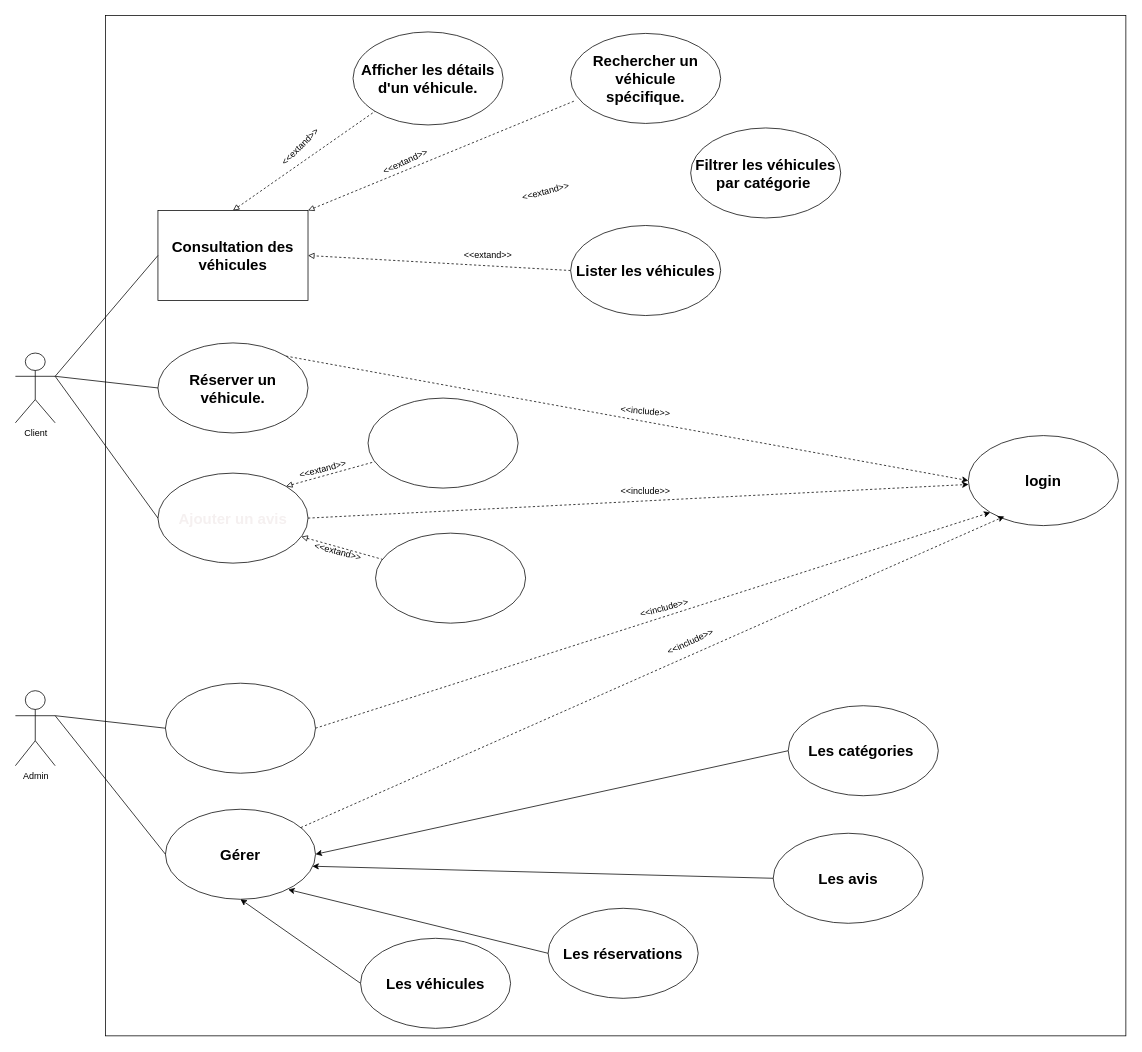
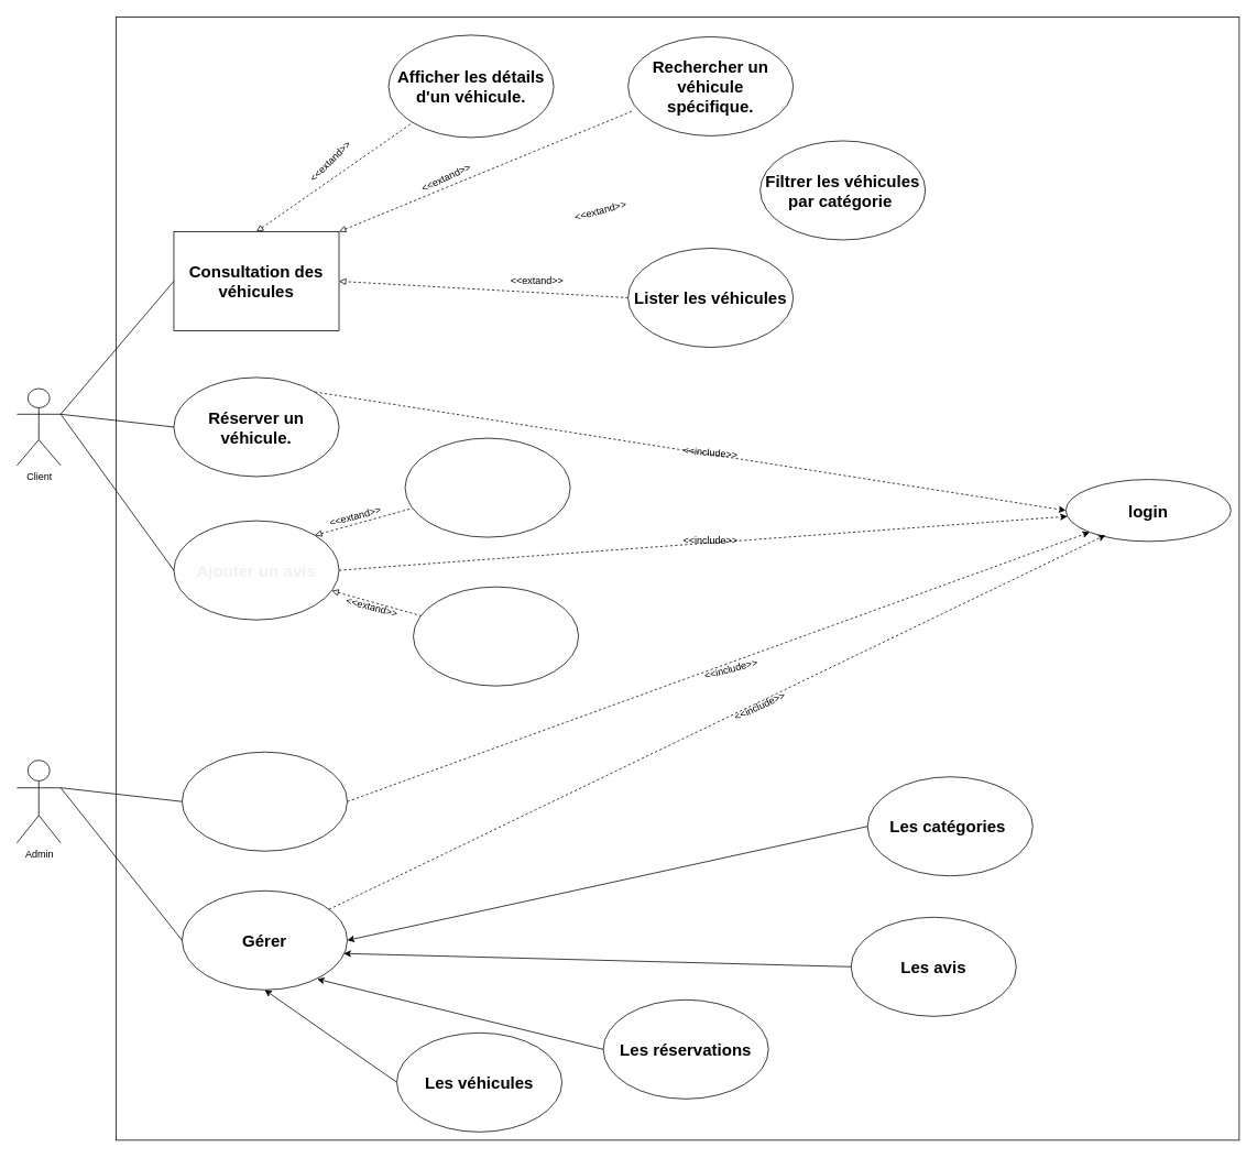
  <mxCell id="0" />
  <mxCell id="1" parent="0" />
  <mxCell id="2" value="Client" style="shape=umlActor;verticalLabelPosition=bottom;verticalAlign=top;html=1;outlineConnect=0;" parent="1" vertex="1"><mxGeometry x="20" y="470" width="53" height="93" as="geometry" /></mxCell>
  <mxCell id="3" value="Admin" style="shape=umlActor;verticalLabelPosition=bottom;verticalAlign=top;html=1;outlineConnect=0;" parent="1" vertex="1"><mxGeometry x="20" y="920" width="53" height="100" as="geometry" /></mxCell>
  <mxCell id="4" value="&lt;div&gt;&lt;br/&gt;&lt;/div&gt;" style="whiteSpace=wrap;html=1;aspect=fixed;" parent="1" vertex="1"><mxGeometry x="140" y="20" width="1360" height="1360" as="geometry" /></mxCell>
  <mxCell id="5" style="rounded=0;orthogonalLoop=1;jettySize=auto;html=1;exitX=0.5;exitY=0;exitDx=0;exitDy=0;entryX=0;entryY=1;entryDx=0;entryDy=0;dashed=1;endArrow=none;endFill=0;startArrow=block;startFill=0;" parent="1" source="7" target="8" edge="1"><mxGeometry relative="1" as="geometry" /></mxCell>
  <mxCell id="6" style="rounded=0;orthogonalLoop=1;jettySize=auto;html=1;exitX=1;exitY=0;exitDx=0;exitDy=0;entryX=0.03;entryY=0.747;entryDx=0;entryDy=0;dashed=1;entryPerimeter=0;endArrow=none;endFill=0;startArrow=block;startFill=0;" parent="1" source="7" target="9" edge="1"><mxGeometry relative="1" as="geometry" /></mxCell>
  <mxCell id="7" value="&lt;b&gt;&lt;font style=&quot;font-size: 20px;&quot;&gt;Consultation des véhicules&lt;/font&gt;&lt;/b&gt;" style="whiteSpace=wrap;html=1;rounded=0;" parent="1" vertex="1"><mxGeometry x="210" y="280" width="200" height="120" as="geometry" /></mxCell>
  <mxCell id="8" value="&lt;b&gt;&lt;font style=&quot;font-size: 20px;&quot;&gt;Afficher les détails d'un véhicule.&lt;/font&gt;&lt;/b&gt;" style="ellipse;whiteSpace=wrap;html=1;" parent="1" vertex="1"><mxGeometry x="470" y="42" width="200" height="124" as="geometry" /></mxCell>
  <mxCell id="9" value="&lt;b&gt;&lt;font style=&quot;font-size: 20px;&quot;&gt;Rechercher un véhicule &lt;br&gt;spécifique.&lt;/font&gt;&lt;/b&gt;" style="ellipse;whiteSpace=wrap;html=1;" parent="1" vertex="1"><mxGeometry x="760" y="44" width="200" height="120" as="geometry" /></mxCell>
  <mxCell id="10" value="&lt;b&gt;&lt;font style=&quot;font-size: 20px;&quot;&gt;Filtrer les véhicules par catégorie&amp;nbsp;&lt;/font&gt;&lt;/b&gt;" style="ellipse;whiteSpace=wrap;html=1;" parent="1" vertex="1"><mxGeometry x="920" y="170" width="200" height="120" as="geometry" /></mxCell>
  <mxCell id="11" style="rounded=0;orthogonalLoop=1;jettySize=auto;html=1;exitX=0;exitY=0.5;exitDx=0;exitDy=0;entryX=1;entryY=0.5;entryDx=0;entryDy=0;dashed=1;endArrow=block;endFill=0;" parent="1" source="12" target="7" edge="1"><mxGeometry relative="1" as="geometry" /></mxCell>
  <mxCell id="12" value="&lt;b&gt;&lt;font style=&quot;font-size: 20px;&quot;&gt;Lister les véhicules&lt;/font&gt;&lt;/b&gt;" style="ellipse;whiteSpace=wrap;html=1;" parent="1" vertex="1"><mxGeometry x="760" y="300" width="200" height="120" as="geometry" /></mxCell>
  <mxCell id="13" style="rounded=0;orthogonalLoop=1;jettySize=auto;html=1;exitX=1;exitY=0;exitDx=0;exitDy=0;entryX=0;entryY=0.5;entryDx=0;entryDy=0;dashed=1;" parent="1" source="14" target="24" edge="1"><mxGeometry relative="1" as="geometry" /></mxCell>
  <mxCell id="14" value="&lt;b&gt;&lt;font style=&quot;font-size: 20px;&quot;&gt;Réserver un véhicule.&lt;/font&gt;&lt;/b&gt;" style="ellipse;whiteSpace=wrap;html=1;" parent="1" vertex="1"><mxGeometry x="210" y="456.5" width="200" height="120" as="geometry" /></mxCell>
  <mxCell id="15" style="rounded=0;orthogonalLoop=1;jettySize=auto;html=1;exitX=1;exitY=0;exitDx=0;exitDy=0;dashed=1;endArrow=none;endFill=0;startArrow=block;startFill=0;" parent="1" source="18" target="19" edge="1"><mxGeometry relative="1" as="geometry" /></mxCell>
  <mxCell id="16" style="rounded=0;orthogonalLoop=1;jettySize=auto;html=1;dashed=1;endArrow=none;endFill=0;startArrow=block;startFill=0;" parent="1" source="18" target="20" edge="1"><mxGeometry relative="1" as="geometry" /></mxCell>
  <mxCell id="17" style="rounded=0;orthogonalLoop=1;jettySize=auto;html=1;exitX=1;exitY=0.5;exitDx=0;exitDy=0;dashed=1;" parent="1" source="18" target="24" edge="1"><mxGeometry relative="1" as="geometry" /></mxCell>
  <mxCell id="18" value="&lt;div style=&quot;text-align: start;&quot;&gt;&lt;b style=&quot;&quot;&gt;&lt;font color=&quot;#f5f0f0&quot; style=&quot;background-color: transparent; font-size: 20px;&quot;&gt;Ajouter un avis&lt;/font&gt;&lt;/b&gt;&lt;/div&gt;" style="ellipse;whiteSpace=wrap;html=1;" parent="1" vertex="1"><mxGeometry x="210" y="630" width="200" height="120" as="geometry" /></mxCell>
  <mxCell id="19" value="&lt;div style=&quot;text-align: start;&quot;&gt;&lt;b style=&quot;&quot;&gt;&lt;font color=&quot;#ffffff&quot; style=&quot;background-color: transparent; font-size: 20px;&quot;&gt;Modifier un avis&lt;/font&gt;&lt;/b&gt;&lt;/div&gt;" style="ellipse;whiteSpace=wrap;html=1;" parent="1" vertex="1"><mxGeometry x="490" y="530" width="200" height="120" as="geometry" /></mxCell>
  <mxCell id="20" value="&lt;div style=&quot;text-align: start;&quot;&gt;&lt;b style=&quot;&quot;&gt;&lt;font color=&quot;#ffffff&quot; style=&quot;background-color: transparent; font-size: 20px;&quot;&gt;Supprimer un avis&lt;/font&gt;&lt;/b&gt;&lt;/div&gt;" style="ellipse;whiteSpace=wrap;html=1;" parent="1" vertex="1"><mxGeometry x="500" y="710" width="200" height="120" as="geometry" /></mxCell>
  <mxCell id="21" style="rounded=0;orthogonalLoop=1;jettySize=auto;html=1;exitX=1;exitY=0.333;exitDx=0;exitDy=0;exitPerimeter=0;entryX=0;entryY=0.5;entryDx=0;entryDy=0;endArrow=none;endFill=0;" parent="1" source="2" target="7" edge="1"><mxGeometry relative="1" as="geometry" /></mxCell>
  <mxCell id="22" style="rounded=0;orthogonalLoop=1;jettySize=auto;html=1;exitX=1;exitY=0.333;exitDx=0;exitDy=0;exitPerimeter=0;entryX=0;entryY=0.5;entryDx=0;entryDy=0;endArrow=none;endFill=0;" parent="1" source="2" target="18" edge="1"><mxGeometry relative="1" as="geometry" /></mxCell>
  <mxCell id="23" style="rounded=0;orthogonalLoop=1;jettySize=auto;html=1;exitX=1;exitY=0.333;exitDx=0;exitDy=0;exitPerimeter=0;entryX=0;entryY=0.5;entryDx=0;entryDy=0;endArrow=none;endFill=0;" parent="1" source="2" target="14" edge="1"><mxGeometry relative="1" as="geometry" /></mxCell>
- <mxCell id="24" value="&lt;b&gt;&lt;font style=&quot;font-size: 20px;&quot;&gt;login&lt;/font&gt;&lt;/b&gt;" style="ellipse;whiteSpace=wrap;html=1;" parent="1" vertex="1"><mxGeometry x="1290" y="580" width="200" height="120" as="geometry" /></mxCell>
+ <mxCell id="24" value="&lt;b&gt;&lt;font style=&quot;font-size: 20px;&quot;&gt;login&lt;/font&gt;&lt;/b&gt;" style="ellipse;whiteSpace=wrap;html=1;" parent="1" vertex="1"><mxGeometry x="1290" y="580" width="200" height="75" as="geometry" /></mxCell>
  <mxCell id="25" style="rounded=0;orthogonalLoop=1;jettySize=auto;html=1;exitX=1;exitY=0.5;exitDx=0;exitDy=0;entryX=0;entryY=1;entryDx=0;entryDy=0;dashed=1;" parent="1" source="26" target="24" edge="1"><mxGeometry relative="1" as="geometry" /></mxCell>
  <mxCell id="26" value="&lt;div style=&quot;&quot;&gt;&lt;b style=&quot;&quot;&gt;&lt;font color=&quot;#ffffff&quot; style=&quot;background-color: transparent; font-size: 20px;&quot;&gt;Ajouter véhicule/catégorie&lt;/font&gt;&lt;/b&gt;&lt;/div&gt;" style="ellipse;whiteSpace=wrap;html=1;align=center;" parent="1" vertex="1"><mxGeometry x="220" y="910" width="200" height="120" as="geometry" /></mxCell>
  <mxCell id="27" value="&lt;div style=&quot;&quot;&gt;&lt;b style=&quot;color: light-dark(rgb(0, 0, 0), rgb(255, 255, 255));&quot;&gt;&lt;font style=&quot;background-color: transparent; font-size: 20px;&quot;&gt;Gérer&lt;/font&gt;&lt;/b&gt;&lt;/div&gt;" style="ellipse;whiteSpace=wrap;html=1;align=center;" parent="1" vertex="1"><mxGeometry x="220" y="1078" width="200" height="120" as="geometry" /></mxCell>
  <mxCell id="28" style="rounded=0;orthogonalLoop=1;jettySize=auto;html=1;exitX=0;exitY=0.5;exitDx=0;exitDy=0;entryX=1;entryY=0.5;entryDx=0;entryDy=0;endArrow=classic;endFill=1;startArrow=none;startFill=0;" parent="1" source="29" target="27" edge="1"><mxGeometry relative="1" as="geometry" /></mxCell>
  <mxCell id="29" value="&lt;div style=&quot;&quot;&gt;&lt;b&gt;&lt;font style=&quot;font-size: 20px;&quot;&gt;Les catégories&amp;nbsp;&lt;/font&gt;&lt;/b&gt;&lt;/div&gt;" style="ellipse;whiteSpace=wrap;html=1;align=center;" parent="1" vertex="1"><mxGeometry x="1050" y="940" width="200" height="120" as="geometry" /></mxCell>
  <mxCell id="30" value="&lt;div style=&quot;&quot;&gt;&lt;b&gt;&lt;font style=&quot;font-size: 20px;&quot;&gt;Les avis&lt;/font&gt;&lt;/b&gt;&lt;/div&gt;" style="ellipse;whiteSpace=wrap;html=1;align=center;" parent="1" vertex="1"><mxGeometry x="1030" y="1110" width="200" height="120" as="geometry" /></mxCell>
  <mxCell id="31" value="&lt;div style=&quot;&quot;&gt;&lt;b&gt;&lt;font style=&quot;font-size: 20px;&quot;&gt;Les réservations&lt;/font&gt;&lt;/b&gt;&lt;/div&gt;" style="ellipse;whiteSpace=wrap;html=1;align=center;" parent="1" vertex="1"><mxGeometry x="730" y="1210" width="200" height="120" as="geometry" /></mxCell>
  <mxCell id="32" style="rounded=0;orthogonalLoop=1;jettySize=auto;html=1;exitX=0;exitY=0.5;exitDx=0;exitDy=0;entryX=0.5;entryY=1;entryDx=0;entryDy=0;endArrow=classic;endFill=1;" parent="1" source="33" target="27" edge="1"><mxGeometry relative="1" as="geometry" /></mxCell>
  <mxCell id="33" value="&lt;div style=&quot;&quot;&gt;&lt;b&gt;&lt;font style=&quot;font-size: 20px;&quot;&gt;Les véhicules&lt;/font&gt;&lt;/b&gt;&lt;/div&gt;" style="ellipse;whiteSpace=wrap;html=1;align=center;" parent="1" vertex="1"><mxGeometry x="480" y="1250" width="200" height="120" as="geometry" /></mxCell>
  <mxCell id="34" style="rounded=0;orthogonalLoop=1;jettySize=auto;html=1;entryX=0.24;entryY=0.898;entryDx=0;entryDy=0;entryPerimeter=0;dashed=1;" parent="1" source="27" target="24" edge="1"><mxGeometry relative="1" as="geometry" /></mxCell>
  <mxCell id="35" style="rounded=0;orthogonalLoop=1;jettySize=auto;html=1;exitX=0;exitY=0.5;exitDx=0;exitDy=0;entryX=0.979;entryY=0.633;entryDx=0;entryDy=0;entryPerimeter=0;endArrow=classic;endFill=1;" parent="1" source="30" target="27" edge="1"><mxGeometry relative="1" as="geometry" /></mxCell>
  <mxCell id="36" style="rounded=0;orthogonalLoop=1;jettySize=auto;html=1;exitX=0;exitY=0.5;exitDx=0;exitDy=0;entryX=0.818;entryY=0.891;entryDx=0;entryDy=0;entryPerimeter=0;endArrow=classic;endFill=1;" parent="1" source="31" target="27" edge="1"><mxGeometry relative="1" as="geometry" /></mxCell>
  <mxCell id="37" value="&amp;lt;&amp;lt;include&amp;gt;&amp;gt;" style="text;html=1;align=center;verticalAlign=middle;whiteSpace=wrap;rounded=0;rotation=-15;" parent="1" vertex="1"><mxGeometry x="855" y="795" width="60" height="30" as="geometry" /></mxCell>
  <mxCell id="38" value="&amp;lt;&amp;lt;include&amp;gt;&amp;gt;" style="text;html=1;align=center;verticalAlign=middle;whiteSpace=wrap;rounded=0;rotation=-25;" parent="1" vertex="1"><mxGeometry x="890" y="840" width="60" height="30" as="geometry" /></mxCell>
  <mxCell id="39" value="&amp;lt;&amp;lt;include&amp;gt;&amp;gt;" style="text;html=1;align=center;verticalAlign=middle;whiteSpace=wrap;rounded=0;rotation=5;" parent="1" vertex="1"><mxGeometry x="830" y="533" width="60" height="30" as="geometry" /></mxCell>
  <mxCell id="40" value="&amp;lt;&amp;lt;include&amp;gt;&amp;gt;" style="text;html=1;align=center;verticalAlign=middle;whiteSpace=wrap;rounded=0;rotation=0;" parent="1" vertex="1"><mxGeometry x="830" y="640" width="60" height="30" as="geometry" /></mxCell>
  <mxCell id="41" style="rounded=0;orthogonalLoop=1;jettySize=auto;html=1;exitX=1;exitY=0.333;exitDx=0;exitDy=0;exitPerimeter=0;entryX=0;entryY=0.5;entryDx=0;entryDy=0;endArrow=none;endFill=0;" parent="1" source="3" target="26" edge="1"><mxGeometry relative="1" as="geometry" /></mxCell>
  <mxCell id="42" style="rounded=0;orthogonalLoop=1;jettySize=auto;html=1;exitX=1;exitY=0.333;exitDx=0;exitDy=0;exitPerimeter=0;entryX=0;entryY=0.5;entryDx=0;entryDy=0;endArrow=none;endFill=0;" parent="1" source="3" target="27" edge="1"><mxGeometry relative="1" as="geometry" /></mxCell>
  <mxCell id="43" value="&amp;lt;&amp;lt;extand&amp;gt;&amp;gt;" style="text;html=1;align=center;verticalAlign=middle;whiteSpace=wrap;rounded=0;rotation=-45;" parent="1" vertex="1"><mxGeometry x="370" y="180" width="60" height="30" as="geometry" /></mxCell>
  <mxCell id="44" value="&amp;lt;&amp;lt;extand&amp;gt;&amp;gt;" style="text;html=1;align=center;verticalAlign=middle;whiteSpace=wrap;rounded=0;rotation=-25;" parent="1" vertex="1"><mxGeometry x="510" y="200" width="60" height="30" as="geometry" /></mxCell>
  <mxCell id="45" value="&amp;lt;&amp;lt;extand&amp;gt;&amp;gt;" style="text;html=1;align=center;verticalAlign=middle;whiteSpace=wrap;rounded=0;rotation=-15;" parent="1" vertex="1"><mxGeometry x="697" y="240" width="60" height="30" as="geometry" /></mxCell>
  <mxCell id="46" value="&amp;lt;&amp;lt;extand&amp;gt;&amp;gt;" style="text;html=1;align=center;verticalAlign=middle;whiteSpace=wrap;rounded=0;" parent="1" vertex="1"><mxGeometry x="620" y="325" width="60" height="30" as="geometry" /></mxCell>
  <mxCell id="47" value="&amp;lt;&amp;lt;extand&amp;gt;&amp;gt;" style="text;html=1;align=center;verticalAlign=middle;whiteSpace=wrap;rounded=0;rotation=-15;" parent="1" vertex="1"><mxGeometry x="400" y="610" width="60" height="30" as="geometry" /></mxCell>
  <mxCell id="48" value="&amp;lt;&amp;lt;extand&amp;gt;&amp;gt;" style="text;html=1;align=center;verticalAlign=middle;whiteSpace=wrap;rounded=0;rotation=15;" parent="1" vertex="1"><mxGeometry x="420" y="720" width="60" height="30" as="geometry" /></mxCell>
